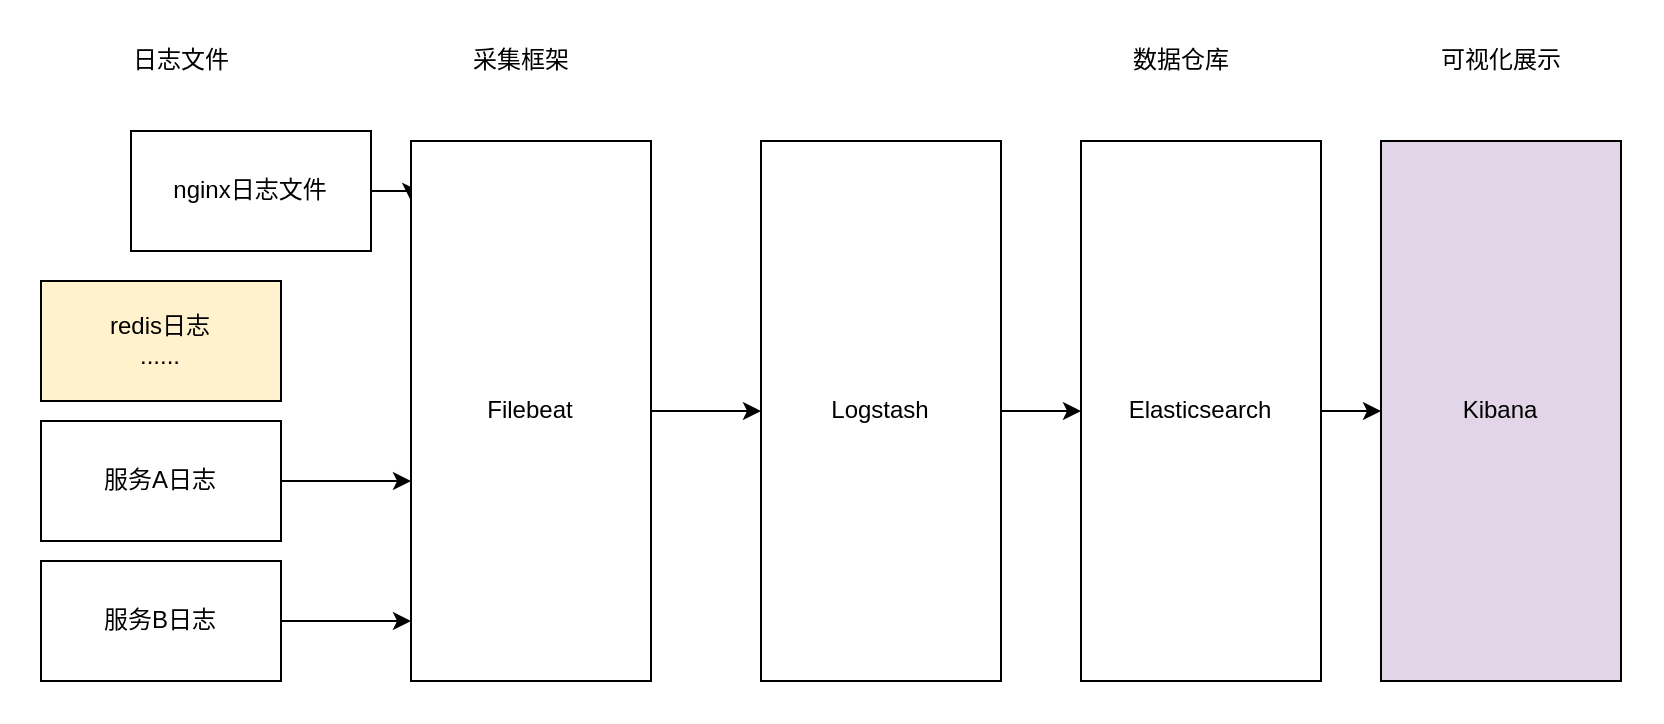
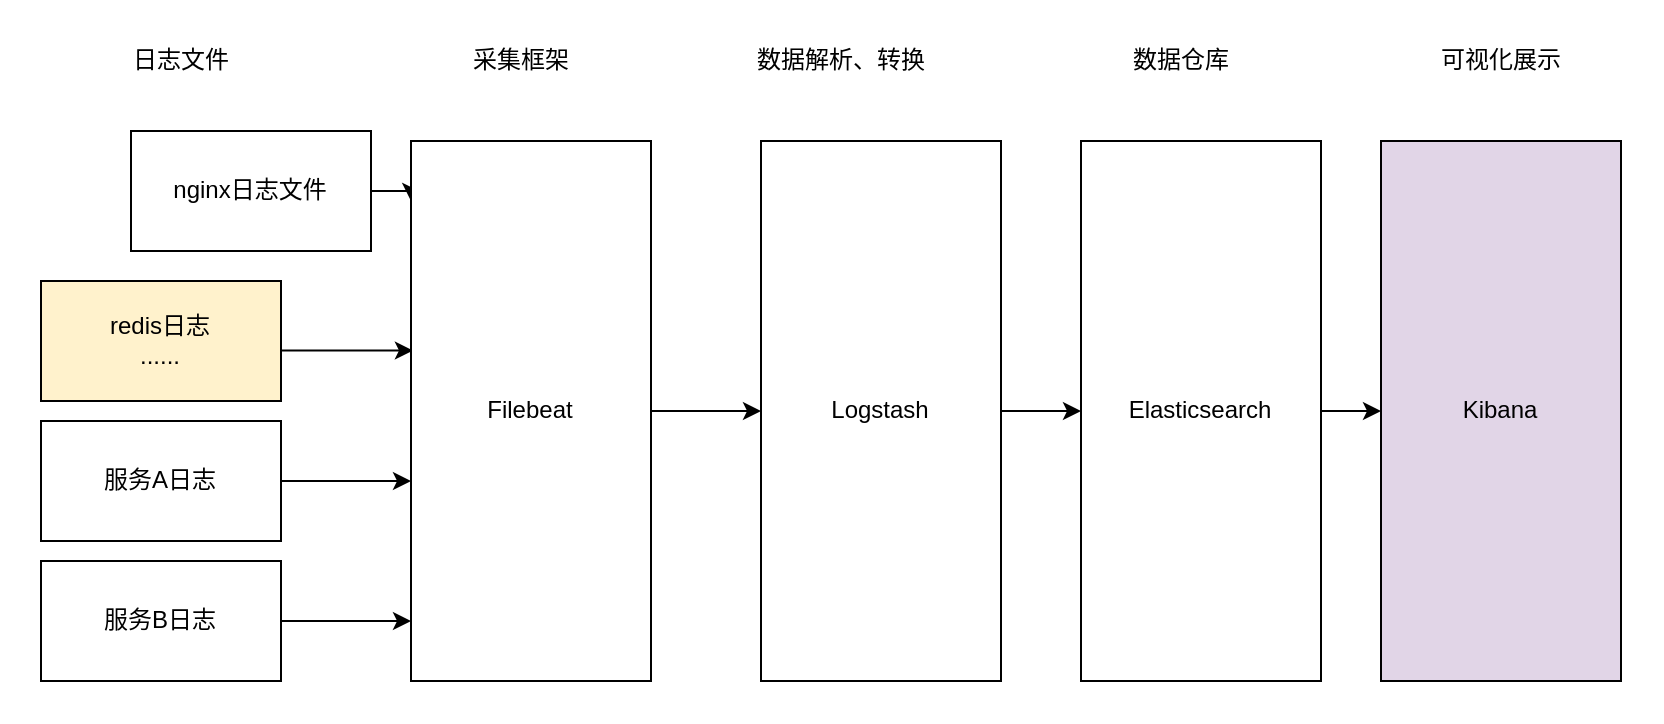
  <mxCell id="0" />
  <mxCell id="1" parent="0" />
  <mxCell id="2" style="edgeStyle=orthogonalEdgeStyle;rounded=0;orthogonalLoop=1;jettySize=auto;html=1;entryX=0;entryY=0.111;entryDx=0;entryDy=0;entryPerimeter=0;" edge="1" parent="1" source="3" target="11"><mxGeometry relative="1" as="geometry" /></mxCell>
  <mxCell id="3" value="nginx日志文件" style="whiteSpace=wrap;html=1;" vertex="1" parent="1"><mxGeometry x="65" y="65" width="120" height="60" as="geometry" /></mxCell>
  <mxCell id="4" value="" style="edgeStyle=orthogonalEdgeStyle;rounded=0;orthogonalLoop=1;jettySize=auto;html=1;" edge="1" parent="1" source="5" target="11"><mxGeometry relative="1" as="geometry"><Array as="points"><mxPoint x="190" y="240" /><mxPoint x="190" y="240" /></Array></mxGeometry></mxCell>
  <mxCell id="5" value="服务A日志" style="rounded=0;whiteSpace=wrap;html=1;" vertex="1" parent="1"><mxGeometry x="20" y="210" width="120" height="60" as="geometry" /></mxCell>
  <mxCell id="6" value="" style="edgeStyle=orthogonalEdgeStyle;rounded=0;orthogonalLoop=1;jettySize=auto;html=1;" edge="1" parent="1" source="7" target="11"><mxGeometry relative="1" as="geometry"><Array as="points"><mxPoint x="190" y="310" /><mxPoint x="190" y="310" /></Array></mxGeometry></mxCell>
  <mxCell id="7" value="服务B日志" style="rounded=0;whiteSpace=wrap;html=1;" vertex="1" parent="1"><mxGeometry x="20" y="280" width="120" height="60" as="geometry" /></mxCell>
+ <mxCell id="8" style="edgeStyle=orthogonalEdgeStyle;rounded=0;orthogonalLoop=1;jettySize=auto;html=1;entryX=0.008;entryY=0.388;entryDx=0;entryDy=0;entryPerimeter=0;" edge="1" parent="1" source="9" target="11"><mxGeometry relative="1" as="geometry"><Array as="points"><mxPoint x="140" y="175" /><mxPoint x="140" y="175" /></Array></mxGeometry></mxCell>
  <mxCell id="9" value="redis日志&lt;br&gt;......" style="whiteSpace=wrap;html=1;fillColor=#fff2cc;" vertex="1" parent="1"><mxGeometry x="20" y="140" width="120" height="60" as="geometry" /></mxCell>
  <mxCell id="10" style="edgeStyle=orthogonalEdgeStyle;rounded=0;orthogonalLoop=1;jettySize=auto;html=1;entryX=0;entryY=0.5;entryDx=0;entryDy=0;" edge="1" parent="1" source="11" target="13"><mxGeometry relative="1" as="geometry" /></mxCell>
  <mxCell id="11" value="Filebeat" style="whiteSpace=wrap;html=1;" vertex="1" parent="1"><mxGeometry x="205" y="70" width="120" height="270" as="geometry" /></mxCell>
  <mxCell id="12" style="edgeStyle=orthogonalEdgeStyle;rounded=0;orthogonalLoop=1;jettySize=auto;html=1;entryX=0;entryY=0.5;entryDx=0;entryDy=0;" edge="1" parent="1" source="13" target="15"><mxGeometry relative="1" as="geometry" /></mxCell>
  <mxCell id="13" value="Logstash" style="rounded=0;whiteSpace=wrap;html=1;" vertex="1" parent="1"><mxGeometry x="380" y="70" width="120" height="270" as="geometry" /></mxCell>
  <mxCell id="14" style="edgeStyle=orthogonalEdgeStyle;rounded=0;orthogonalLoop=1;jettySize=auto;html=1;entryX=0;entryY=0.5;entryDx=0;entryDy=0;" edge="1" parent="1" source="15" target="16"><mxGeometry relative="1" as="geometry" /></mxCell>
  <mxCell id="15" value="Elasticsearch" style="rounded=0;whiteSpace=wrap;html=1;" vertex="1" parent="1"><mxGeometry x="540" y="70" width="120" height="270" as="geometry" /></mxCell>
  <mxCell id="16" value="Kibana" style="rounded=0;whiteSpace=wrap;html=1;fillColor=#e1d5e7;" vertex="1" parent="1"><mxGeometry x="690" y="70" width="120" height="270" as="geometry" /></mxCell>
  <mxCell id="17" value="日志文件" style="text;html=1;align=center;verticalAlign=middle;resizable=0;points=[];autosize=1;strokeColor=none;" vertex="1" parent="1"><mxGeometry x="60" y="20" width="60" height="20" as="geometry" /></mxCell>
  <mxCell id="18" value="采集框架" style="text;html=1;align=center;verticalAlign=middle;resizable=0;points=[];autosize=1;strokeColor=none;" vertex="1" parent="1"><mxGeometry x="230" y="20" width="60" height="20" as="geometry" /></mxCell>
  <mxCell id="19" value="数据仓库" style="text;html=1;align=center;verticalAlign=middle;resizable=0;points=[];autosize=1;strokeColor=none;" vertex="1" parent="1"><mxGeometry x="560" y="20" width="60" height="20" as="geometry" /></mxCell>
  <mxCell id="20" value="可视化展示" style="text;html=1;align=center;verticalAlign=middle;resizable=0;points=[];autosize=1;strokeColor=none;" vertex="1" parent="1"><mxGeometry x="710" y="20" width="80" height="20" as="geometry" /></mxCell>
+ <mxCell id="21" value="数据解析、转换" style="text;html=1;align=center;verticalAlign=middle;resizable=0;points=[];autosize=1;strokeColor=none;" vertex="1" parent="1"><mxGeometry x="370" y="20" width="100" height="20" as="geometry" /></mxCell>
